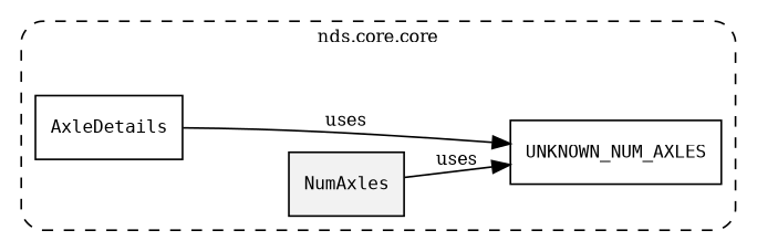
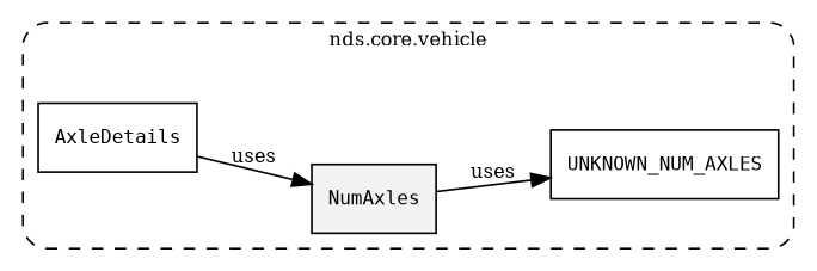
  digraph {
    fontsize=10
    rankdir=LR
    node [fontsize=10 shape=box]
    edge [fontsize=10]
    n1 [fillcolor="#0000000D" label=<<font face="monospace"><table align="center" border="0" cellspacing="0" cellpadding="0"><tr><td href="../../../content/packages/nds.core.vehicle.html#Subtype-NumAxles" title="Subtype defined in nds.core.vehicle">NumAxles</td></tr></table></font>> style=filled]
    n2 [label=<<font face="monospace"><table align="center" border="0" cellspacing="0" cellpadding="0"><tr><td href="../../../content/packages/nds.core.vehicle.html#Structure-AxleDetails" title="Structure defined in nds.core.vehicle">AxleDetails</td></tr></table></font>>]
    n3 [label=<<font face="monospace"><table align="center" border="0" cellspacing="0" cellpadding="0"><tr><td href="../../../content/packages/nds.core.vehicle.html#Constant-UNKNOWN_NUM_AXLES" title="Constant defined in nds.core.vehicle">UNKNOWN_NUM_AXLES</td></tr></table></font>>]
    subgraph cluster_1 {
-     label="nds.core.core"
+     label="nds.core.vehicle"
      style="dashed, rounded"
      n1
      n2
      n3
    }
    n1 -> n3 [label=uses]
-   n2 -> n3 [label=uses]
+   n2 -> n1 [label=uses]
  }
